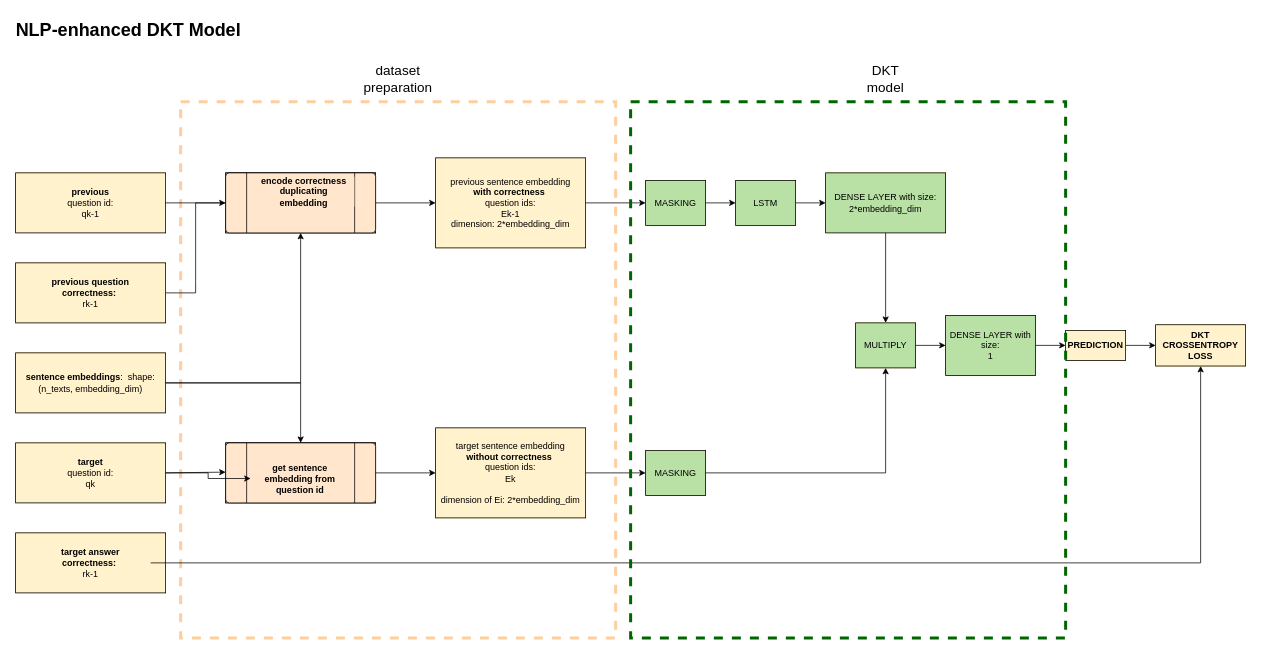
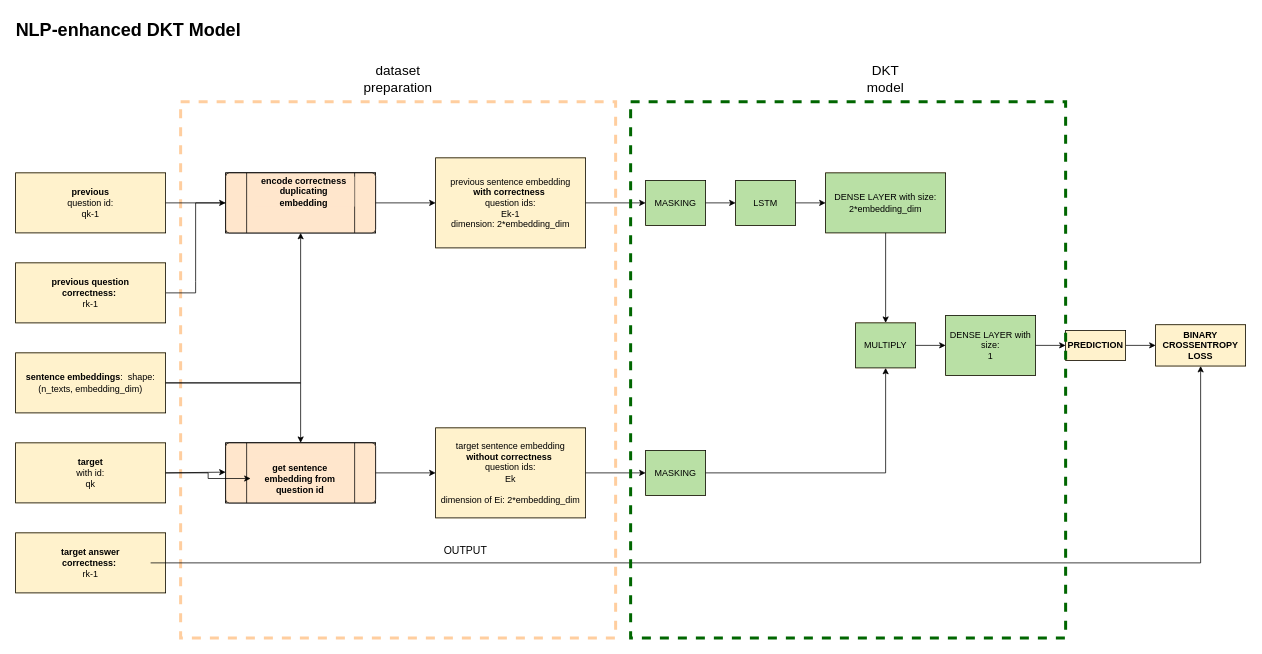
  <mxCell id="0" />
  <mxCell id="1" parent="0" />
  <mxCell id="2" value="" style="rounded=0;whiteSpace=wrap;html=1;fillColor=none;dashed=1;strokeColor=#FFCE9F;strokeWidth=4;" parent="1" vertex="1"><mxGeometry x="240" y="135" width="580" height="715" as="geometry" /></mxCell>
  <mxCell id="3" value="" style="group;fillColor=#fff2cc;strokeColor=#d6b656;" parent="1" vertex="1" connectable="0"><mxGeometry x="20" y="230" width="200" height="80" as="geometry" /></mxCell>
  <mxCell id="4" value="" style="rounded=0;whiteSpace=wrap;html=1;fillColor=#FFF2CC;" parent="3" vertex="1"><mxGeometry width="200" height="80" as="geometry" /></mxCell>
  <mxCell id="5" value="&lt;b&gt;previous &lt;/b&gt;&lt;br&gt;question id:&lt;br&gt;qk-1" style="text;html=1;strokeColor=none;fillColor=none;align=center;verticalAlign=middle;whiteSpace=wrap;rounded=0;" parent="3" vertex="1"><mxGeometry y="20" width="200" height="40" as="geometry" /></mxCell>
  <mxCell id="6" value="" style="group;fillColor=#ffe6cc;strokeColor=#000000;" parent="1" vertex="1" connectable="0"><mxGeometry x="300" y="230" width="200" height="80" as="geometry" /></mxCell>
  <mxCell id="7" value="" style="group;fillColor=#ffe6cc;strokeColor=#000000;" parent="6" vertex="1" connectable="0"><mxGeometry width="200" height="80" as="geometry" /></mxCell>
  <mxCell id="8" value="" style="verticalLabelPosition=bottom;verticalAlign=top;html=1;shape=process;whiteSpace=wrap;rounded=1;size=0.14;arcSize=6;fillColor=#ffe6cc;strokeColor=#000000;" parent="7" vertex="1"><mxGeometry width="200" height="80" as="geometry" /></mxCell>
  <mxCell id="9" value="&lt;b&gt;encode correctness duplicating embedding&lt;br&gt;&lt;/b&gt;" style="text;html=1;strokeColor=none;fillColor=#ffe6cc;align=center;verticalAlign=middle;whiteSpace=wrap;rounded=0;" parent="7" vertex="1"><mxGeometry x="38.333" y="5" width="133.333" height="40" as="geometry" /></mxCell>
  <mxCell id="10" value="" style="endArrow=none;html=1;rounded=0;exitX=1;exitY=0.5;exitDx=0;exitDy=0;entryX=0;entryY=0.5;entryDx=0;entryDy=0;" parent="1" source="12" target="8" edge="1"><mxGeometry width="50" height="50" relative="1" as="geometry"><mxPoint x="264" y="360" as="sourcePoint" /><mxPoint x="364" y="360.62" as="targetPoint" /><Array as="points"><mxPoint x="260" y="390" /><mxPoint x="260" y="375" /><mxPoint x="260" y="270" /></Array></mxGeometry></mxCell>
  <mxCell id="11" value="" style="group;fillColor=#fff2cc;strokeColor=#d6b656;" parent="1" vertex="1" connectable="0"><mxGeometry x="20" y="350" width="200" height="80" as="geometry" /></mxCell>
  <mxCell id="12" value="" style="rounded=0;whiteSpace=wrap;html=1;fillColor=#FFF2CC;" parent="11" vertex="1"><mxGeometry width="200.0" height="80" as="geometry" /></mxCell>
  <mxCell id="13" value="&lt;b&gt;previous question correctness:&amp;nbsp;&lt;/b&gt;&lt;br&gt;rk-1" style="text;html=1;strokeColor=none;fillColor=none;align=center;verticalAlign=middle;whiteSpace=wrap;rounded=0;" parent="11" vertex="1"><mxGeometry x="20" y="20" width="160" height="40" as="geometry" /></mxCell>
  <mxCell id="14" value="NLP-enhanced DKT Model" style="text;strokeColor=none;fillColor=none;html=1;fontSize=24;fontStyle=1;verticalAlign=middle;align=center;" parent="1" vertex="1"><mxGeometry x="120" y="20" width="100" height="40" as="geometry" /></mxCell>
  <mxCell id="15" value="" style="group;fillColor=#fff2cc;strokeColor=#d6b656;" parent="1" vertex="1" connectable="0"><mxGeometry x="20" y="470" width="200" height="80" as="geometry" /></mxCell>
  <mxCell id="16" value="" style="rounded=0;whiteSpace=wrap;html=1;fillColor=#FFF2CC;" parent="15" vertex="1"><mxGeometry width="200" height="80" as="geometry" /></mxCell>
  <mxCell id="17" value="&lt;b&gt;sentence embeddings&lt;/b&gt;:&amp;nbsp; shape: &lt;br&gt;(n_texts, embedding_dim)" style="text;html=1;strokeColor=none;fillColor=none;align=center;verticalAlign=middle;whiteSpace=wrap;rounded=0;" parent="15" vertex="1"><mxGeometry y="20" width="200" height="40" as="geometry" /></mxCell>
  <mxCell id="18" value="" style="endArrow=classic;html=1;rounded=0;exitX=1;exitY=0.5;exitDx=0;exitDy=0;entryX=0;entryY=0.5;entryDx=0;entryDy=0;" parent="1" source="5" target="8" edge="1"><mxGeometry width="50" height="50" relative="1" as="geometry"><mxPoint x="240" y="250" as="sourcePoint" /><mxPoint x="210" y="200" as="targetPoint" /></mxGeometry></mxCell>
  <mxCell id="19" value="" style="endArrow=classic;html=1;rounded=0;exitX=1;exitY=0.5;exitDx=0;exitDy=0;entryX=0;entryY=0.5;entryDx=0;entryDy=0;" parent="1" source="8" target="22" edge="1"><mxGeometry width="50" height="50" relative="1" as="geometry"><mxPoint x="540" y="300" as="sourcePoint" /><mxPoint x="580" y="270" as="targetPoint" /></mxGeometry></mxCell>
  <mxCell id="20" value="" style="group;fillColor=#fff2cc;strokeColor=#d6b656;" parent="1" vertex="1" connectable="0"><mxGeometry x="580" y="210" width="200" height="120" as="geometry" /></mxCell>
  <mxCell id="21" value="" style="rounded=0;whiteSpace=wrap;html=1;fillColor=#FFF2CC;" parent="20" vertex="1"><mxGeometry width="200" height="120" as="geometry" /></mxCell>
  <mxCell id="22" value="previous sentence embedding&lt;b&gt; &lt;br&gt;with correctness&amp;nbsp;&lt;/b&gt;&lt;br&gt;question ids:&lt;br&gt;Ek-1&lt;br&gt;dimension: 2*embedding_dim" style="text;html=1;strokeColor=none;fillColor=none;align=center;verticalAlign=middle;whiteSpace=wrap;rounded=0;" parent="20" vertex="1"><mxGeometry y="30" width="200" height="60" as="geometry" /></mxCell>
  <mxCell id="23" value="" style="group;fillColor=#fff2cc;strokeColor=#d6b656;" parent="1" vertex="1" connectable="0"><mxGeometry x="20" y="590" width="200" height="80" as="geometry" /></mxCell>
  <mxCell id="24" value="" style="rounded=0;whiteSpace=wrap;html=1;fillColor=#FFF2CC;" parent="23" vertex="1"><mxGeometry width="200" height="80" as="geometry" /></mxCell>
- <mxCell id="25" value="&lt;b&gt;target&lt;/b&gt;&lt;br&gt;question id:&lt;br&gt;qk" style="text;html=1;strokeColor=none;fillColor=none;align=center;verticalAlign=middle;whiteSpace=wrap;rounded=0;" parent="23" vertex="1"><mxGeometry y="20" width="200" height="40" as="geometry" /></mxCell>
+ <mxCell id="25" value="&lt;b&gt;target&lt;/b&gt;&lt;br&gt;with id:&lt;br&gt;qk" style="text;html=1;strokeColor=none;fillColor=none;align=center;verticalAlign=middle;whiteSpace=wrap;rounded=0;" parent="23" vertex="1"><mxGeometry y="20" width="200" height="40" as="geometry" /></mxCell>
  <mxCell id="26" value="" style="endArrow=classic;html=1;rounded=0;exitX=1;exitY=0.5;exitDx=0;exitDy=0;" parent="1" source="25" edge="1"><mxGeometry width="50" height="50" relative="1" as="geometry"><mxPoint x="230" y="629.47" as="sourcePoint" /><mxPoint x="300" y="629" as="targetPoint" /></mxGeometry></mxCell>
  <mxCell id="27" value="" style="group;fillColor=#ffe6cc;strokeColor=#000000;" parent="1" vertex="1" connectable="0"><mxGeometry x="300" y="590" width="200" height="80" as="geometry" /></mxCell>
  <mxCell id="28" value="" style="group;fillColor=#ffe6cc;strokeColor=#000000;" parent="27" vertex="1" connectable="0"><mxGeometry width="200" height="80" as="geometry" /></mxCell>
  <mxCell id="29" value="" style="verticalLabelPosition=bottom;verticalAlign=top;html=1;shape=process;whiteSpace=wrap;rounded=1;size=0.14;arcSize=6;fillColor=#ffe6cc;strokeColor=#000000;" parent="28" vertex="1"><mxGeometry width="200" height="80" as="geometry" /></mxCell>
  <mxCell id="30" value="&lt;b&gt;get sentence embedding from question id&lt;br&gt;&lt;/b&gt;" style="text;html=1;strokeColor=none;fillColor=#ffe6cc;align=center;verticalAlign=middle;whiteSpace=wrap;rounded=0;" parent="28" vertex="1"><mxGeometry x="33.333" y="20" width="133.333" height="55" as="geometry" /></mxCell>
  <mxCell id="31" value="" style="endArrow=classic;html=1;rounded=0;exitX=1;exitY=0.5;exitDx=0;exitDy=0;entryX=0.5;entryY=1;entryDx=0;entryDy=0;" parent="1" source="17" target="8" edge="1"><mxGeometry width="50" height="50" relative="1" as="geometry"><mxPoint x="410" y="480" as="sourcePoint" /><mxPoint x="410" y="220" as="targetPoint" /><Array as="points"><mxPoint x="400" y="510" /></Array></mxGeometry></mxCell>
  <mxCell id="32" value="" style="endArrow=classic;html=1;rounded=0;exitX=1;exitY=0.5;exitDx=0;exitDy=0;entryX=0.5;entryY=0;entryDx=0;entryDy=0;" parent="1" source="17" target="29" edge="1"><mxGeometry width="50" height="50" relative="1" as="geometry"><mxPoint x="230" y="520" as="sourcePoint" /><mxPoint x="410" y="300" as="targetPoint" /><Array as="points"><mxPoint x="400" y="510" /></Array></mxGeometry></mxCell>
  <mxCell id="33" value="" style="endArrow=classic;html=1;rounded=0;exitX=1;exitY=0.5;exitDx=0;exitDy=0;entryX=0;entryY=0.5;entryDx=0;entryDy=0;" parent="1" source="29" target="36" edge="1"><mxGeometry width="50" height="50" relative="1" as="geometry"><mxPoint x="530" y="570" as="sourcePoint" /><mxPoint x="580" y="630" as="targetPoint" /></mxGeometry></mxCell>
  <mxCell id="34" value="" style="group;fillColor=#fff2cc;strokeColor=#d6b656;" parent="1" vertex="1" connectable="0"><mxGeometry x="580" y="570" width="200" height="120" as="geometry" /></mxCell>
  <mxCell id="35" value="" style="rounded=0;whiteSpace=wrap;html=1;fillColor=#FFF2CC;" parent="34" vertex="1"><mxGeometry width="200" height="120" as="geometry" /></mxCell>
  <mxCell id="36" value="target sentence embedding &lt;br&gt;&lt;b&gt;without correctness&amp;nbsp;&lt;/b&gt;&lt;br&gt;question ids:&lt;br&gt;Ek&lt;br&gt;&lt;br&gt;dimension of Ei: 2*embedding_dim" style="text;html=1;strokeColor=none;fillColor=none;align=center;verticalAlign=middle;whiteSpace=wrap;rounded=0;" parent="34" vertex="1"><mxGeometry y="30" width="200" height="60" as="geometry" /></mxCell>
  <mxCell id="37" value="" style="endArrow=classic;html=1;rounded=0;exitX=1;exitY=0.5;exitDx=0;exitDy=0;orthogonal=1;entryX=0;entryY=0.5;entryDx=0;entryDy=0;" parent="1" source="22" target="54" edge="1"><mxGeometry width="50" height="50" relative="1" as="geometry"><mxPoint x="780" y="100" as="sourcePoint" /><mxPoint x="900" y="270" as="targetPoint" /><Array as="points" /></mxGeometry></mxCell>
  <mxCell id="38" value="&lt;font style=&quot;font-size: 18px&quot;&gt;dataset preparation&lt;/font&gt;" style="text;html=1;strokeColor=none;fillColor=none;align=center;verticalAlign=middle;whiteSpace=wrap;rounded=0;dashed=1;" parent="1" vertex="1"><mxGeometry x="500" y="90" width="60" height="30" as="geometry" /></mxCell>
  <mxCell id="39" value="" style="group;fillColor=#fff2cc;strokeColor=#d6b656;" parent="1" vertex="1" connectable="0"><mxGeometry x="20" y="710" width="200" height="80" as="geometry" /></mxCell>
  <mxCell id="40" value="" style="rounded=0;whiteSpace=wrap;html=1;fillColor=#FFF2CC;" parent="39" vertex="1"><mxGeometry width="200.0" height="80" as="geometry" /></mxCell>
  <mxCell id="41" value="&lt;b&gt;target answer &lt;br&gt;correctness:&amp;nbsp;&lt;/b&gt;&lt;br&gt;rk-1" style="text;html=1;strokeColor=none;fillColor=none;align=center;verticalAlign=middle;whiteSpace=wrap;rounded=0;" parent="39" vertex="1"><mxGeometry x="20" y="20" width="160" height="40" as="geometry" /></mxCell>
  <mxCell id="42" value="" style="edgeStyle=orthogonalEdgeStyle;rounded=0;orthogonalLoop=1;jettySize=auto;html=1;fontSize=14;" parent="1" source="25" target="30" edge="1"><mxGeometry relative="1" as="geometry" /></mxCell>
+ <mxCell id="43" value="OUTPUT" style="text;html=1;strokeColor=none;fillColor=none;align=center;verticalAlign=middle;whiteSpace=wrap;rounded=0;dashed=1;fontSize=14;" parent="1" vertex="1"><mxGeometry x="590" y="719" width="60" height="30" as="geometry" /></mxCell>
  <mxCell id="44" value="" style="group;fillColor=default;strokeColor=#d6b656;" parent="1" vertex="1" connectable="0"><mxGeometry x="980" y="240" width="80" height="60" as="geometry" /></mxCell>
  <mxCell id="45" value="" style="rounded=0;whiteSpace=wrap;html=1;fillColor=#B9E0A5;" parent="44" vertex="1"><mxGeometry width="80" height="60" as="geometry" /></mxCell>
  <mxCell id="46" value="LSTM" style="text;html=1;strokeColor=none;fillColor=none;align=center;verticalAlign=middle;whiteSpace=wrap;rounded=0;" parent="44" vertex="1"><mxGeometry y="15" width="80" height="30" as="geometry" /></mxCell>
  <mxCell id="47" style="edgeStyle=orthogonalEdgeStyle;rounded=0;orthogonalLoop=1;jettySize=auto;html=1;fontSize=14;entryX=0;entryY=0.5;entryDx=0;entryDy=0;" parent="1" source="46" target="50" edge="1"><mxGeometry relative="1" as="geometry"><mxPoint x="1180" y="270" as="targetPoint" /></mxGeometry></mxCell>
  <mxCell id="48" value="" style="group;fillColor=default;strokeColor=#d6b656;" parent="1" vertex="1" connectable="0"><mxGeometry x="1100" y="230" width="160" height="80" as="geometry" /></mxCell>
  <mxCell id="49" value="" style="rounded=0;whiteSpace=wrap;html=1;fillColor=#B9E0A5;" parent="48" vertex="1"><mxGeometry width="160" height="80" as="geometry" /></mxCell>
  <mxCell id="50" value="DENSE LAYER with size: 2*embedding_dim" style="text;html=1;strokeColor=none;fillColor=none;align=center;verticalAlign=middle;whiteSpace=wrap;rounded=0;" parent="48" vertex="1"><mxGeometry y="20" width="160" height="40" as="geometry" /></mxCell>
  <mxCell id="51" style="edgeStyle=orthogonalEdgeStyle;rounded=0;orthogonalLoop=1;jettySize=auto;html=1;fontSize=14;exitX=0.5;exitY=1;exitDx=0;exitDy=0;entryX=0.5;entryY=0;entryDx=0;entryDy=0;" parent="1" source="49" target="62" edge="1"><mxGeometry relative="1" as="geometry"><mxPoint x="1290" y="350" as="targetPoint" /></mxGeometry></mxCell>
  <mxCell id="52" value="" style="group;fillColor=default;strokeColor=#d6b656;" parent="1" vertex="1" connectable="0"><mxGeometry x="860" y="240" width="80" height="60" as="geometry" /></mxCell>
  <mxCell id="53" value="" style="rounded=0;whiteSpace=wrap;html=1;fillColor=#B9E0A5;" parent="52" vertex="1"><mxGeometry width="80" height="60" as="geometry" /></mxCell>
  <mxCell id="54" value="MASKING" style="text;html=1;strokeColor=none;fillColor=none;align=center;verticalAlign=middle;whiteSpace=wrap;rounded=0;" parent="52" vertex="1"><mxGeometry y="15" width="80" height="30" as="geometry" /></mxCell>
  <mxCell id="55" value="" style="endArrow=classic;html=1;rounded=0;exitX=1;exitY=0.5;exitDx=0;exitDy=0;orthogonal=1;entryX=0;entryY=0.5;entryDx=0;entryDy=0;" parent="1" source="54" target="46" edge="1"><mxGeometry width="50" height="50" relative="1" as="geometry"><mxPoint x="810" y="280" as="sourcePoint" /><mxPoint x="870" y="280" as="targetPoint" /><Array as="points" /></mxGeometry></mxCell>
  <mxCell id="56" value="" style="group;fillColor=default;strokeColor=#d6b656;" parent="1" vertex="1" connectable="0"><mxGeometry x="860" y="600" width="80" height="60" as="geometry" /></mxCell>
  <mxCell id="57" value="" style="rounded=0;whiteSpace=wrap;html=1;fillColor=#B9E0A5;" parent="56" vertex="1"><mxGeometry width="80" height="60" as="geometry" /></mxCell>
  <mxCell id="58" value="MASKING" style="text;html=1;strokeColor=none;fillColor=none;align=center;verticalAlign=middle;whiteSpace=wrap;rounded=0;" parent="56" vertex="1"><mxGeometry y="15" width="80" height="30" as="geometry" /></mxCell>
  <mxCell id="59" value="" style="endArrow=classic;html=1;rounded=0;exitX=1;exitY=0.5;exitDx=0;exitDy=0;orthogonal=1;entryX=0;entryY=0.5;entryDx=0;entryDy=0;" parent="1" source="36" target="58" edge="1"><mxGeometry width="50" height="50" relative="1" as="geometry"><mxPoint x="790" y="240" as="sourcePoint" /><mxPoint x="870" y="240" as="targetPoint" /><Array as="points" /></mxGeometry></mxCell>
  <mxCell id="60" value="" style="endArrow=classic;html=1;rounded=0;exitX=1;exitY=0.5;exitDx=0;exitDy=0;orthogonal=1;entryX=0.5;entryY=1;entryDx=0;entryDy=0;" parent="1" source="58" target="62" edge="1"><mxGeometry width="50" height="50" relative="1" as="geometry"><mxPoint x="990" y="629.5" as="sourcePoint" /><mxPoint x="1020" y="630" as="targetPoint" /><Array as="points"><mxPoint x="1180" y="630" /></Array></mxGeometry></mxCell>
  <mxCell id="61" value="" style="group;fillColor=default;strokeColor=#d6b656;" parent="1" vertex="1" connectable="0"><mxGeometry x="1140" y="430" width="80" height="60" as="geometry" /></mxCell>
  <mxCell id="62" value="" style="rounded=0;whiteSpace=wrap;html=1;fillColor=#B9E0A5;" parent="61" vertex="1"><mxGeometry width="80" height="60" as="geometry" /></mxCell>
  <mxCell id="63" value="MULTIPLY" style="text;html=1;strokeColor=none;fillColor=none;align=center;verticalAlign=middle;whiteSpace=wrap;rounded=0;" parent="61" vertex="1"><mxGeometry y="15" width="80" height="30" as="geometry" /></mxCell>
  <mxCell id="64" value="" style="group;fillColor=default;strokeColor=#d6b656;" parent="1" vertex="1" connectable="0"><mxGeometry x="1260" y="420" width="120" height="80" as="geometry" /></mxCell>
  <mxCell id="65" value="" style="rounded=0;whiteSpace=wrap;html=1;fillColor=#B9E0A5;" parent="64" vertex="1"><mxGeometry width="120" height="80" as="geometry" /></mxCell>
  <mxCell id="66" value="DENSE LAYER with size: &lt;br&gt;1" style="text;html=1;strokeColor=none;fillColor=none;align=center;verticalAlign=middle;whiteSpace=wrap;rounded=0;" parent="64" vertex="1"><mxGeometry y="20" width="120" height="40" as="geometry" /></mxCell>
  <mxCell id="67" style="edgeStyle=orthogonalEdgeStyle;rounded=0;orthogonalLoop=1;jettySize=auto;html=1;entryX=0;entryY=0.5;entryDx=0;entryDy=0;fontSize=14;" parent="1" source="63" target="66" edge="1"><mxGeometry relative="1" as="geometry" /></mxCell>
  <mxCell id="68" style="edgeStyle=orthogonalEdgeStyle;rounded=0;orthogonalLoop=1;jettySize=auto;html=1;exitX=1;exitY=0.5;exitDx=0;exitDy=0;fontSize=14;entryX=0;entryY=0.5;entryDx=0;entryDy=0;" parent="1" source="66" target="73" edge="1"><mxGeometry relative="1" as="geometry"><mxPoint x="1440" y="460" as="targetPoint" /><Array as="points" /></mxGeometry></mxCell>
  <mxCell id="69" style="edgeStyle=orthogonalEdgeStyle;rounded=0;orthogonalLoop=1;jettySize=auto;html=1;exitX=1;exitY=0.5;exitDx=0;exitDy=0;fontSize=14;entryX=0;entryY=0.5;entryDx=0;entryDy=0;" parent="1" source="73" target="77" edge="1"><mxGeometry relative="1" as="geometry"><mxPoint x="1560" y="490" as="targetPoint" /><mxPoint x="1530" y="460" as="sourcePoint" /></mxGeometry></mxCell>
  <mxCell id="70" style="edgeStyle=orthogonalEdgeStyle;rounded=0;orthogonalLoop=1;jettySize=auto;html=1;fontSize=14;entryX=0.5;entryY=1;entryDx=0;entryDy=0;" parent="1" source="41" target="76" edge="1"><mxGeometry relative="1" as="geometry"><mxPoint x="1620" y="540" as="targetPoint" /><Array as="points"><mxPoint x="1600" y="750" /></Array></mxGeometry></mxCell>
  <mxCell id="71" value="" style="group;fillColor=#fff2cc;strokeColor=#d6b656;" parent="1" vertex="1" connectable="0"><mxGeometry x="1420" y="440" width="80" height="40" as="geometry" /></mxCell>
  <mxCell id="72" value="" style="rounded=0;whiteSpace=wrap;html=1;fillColor=#FFF2CC;" parent="71" vertex="1"><mxGeometry width="80" height="40" as="geometry" /></mxCell>
  <mxCell id="73" value="&lt;b&gt;PREDICTION&lt;/b&gt;" style="text;html=1;strokeColor=none;fillColor=none;align=center;verticalAlign=middle;whiteSpace=wrap;rounded=0;" parent="71" vertex="1"><mxGeometry y="10" width="80" height="20" as="geometry" /></mxCell>
  <mxCell id="74" style="edgeStyle=orthogonalEdgeStyle;rounded=0;orthogonalLoop=1;jettySize=auto;html=1;exitX=0.5;exitY=1;exitDx=0;exitDy=0;fontSize=14;" parent="71" source="73" target="73" edge="1"><mxGeometry relative="1" as="geometry" /></mxCell>
  <mxCell id="75" value="" style="group;fillColor=#fff2cc;strokeColor=#d6b656;" parent="1" vertex="1" connectable="0"><mxGeometry x="1540" y="432.5" width="120" height="55" as="geometry" /></mxCell>
  <mxCell id="76" value="" style="rounded=0;whiteSpace=wrap;html=1;fillColor=#FFF2CC;" parent="75" vertex="1"><mxGeometry width="120" height="55.0" as="geometry" /></mxCell>
- <mxCell id="77" value="&lt;b&gt;&lt;font style=&quot;font-size: 12px&quot;&gt;DKT CROSSENTROPY LOSS&lt;/font&gt;&lt;/b&gt;" style="text;html=1;strokeColor=none;fillColor=none;align=center;verticalAlign=middle;whiteSpace=wrap;rounded=0;" parent="75" vertex="1"><mxGeometry y="13.75" width="120" height="27.5" as="geometry" /></mxCell>
+ <mxCell id="77" value="&lt;b&gt;&lt;font style=&quot;font-size: 12px&quot;&gt;BINARY CROSSENTROPY LOSS&lt;/font&gt;&lt;/b&gt;" style="text;html=1;strokeColor=none;fillColor=none;align=center;verticalAlign=middle;whiteSpace=wrap;rounded=0;" parent="75" vertex="1"><mxGeometry y="13.75" width="120" height="27.5" as="geometry" /></mxCell>
  <mxCell id="78" style="edgeStyle=orthogonalEdgeStyle;rounded=0;orthogonalLoop=1;jettySize=auto;html=1;exitX=0.5;exitY=1;exitDx=0;exitDy=0;fontSize=14;" parent="75" source="77" target="77" edge="1"><mxGeometry relative="1" as="geometry" /></mxCell>
  <mxCell id="79" value="" style="rounded=0;whiteSpace=wrap;html=1;fillColor=none;dashed=1;strokeColor=#006600;strokeWidth=4;" vertex="1" parent="1"><mxGeometry x="840" y="135" width="580" height="715" as="geometry" /></mxCell>
  <mxCell id="80" value="&lt;font style=&quot;font-size: 18px&quot;&gt;DKT model&lt;/font&gt;" style="text;html=1;strokeColor=none;fillColor=none;align=center;verticalAlign=middle;whiteSpace=wrap;rounded=0;dashed=1;" vertex="1" parent="1"><mxGeometry x="1150" y="90" width="60" height="30" as="geometry" /></mxCell>
